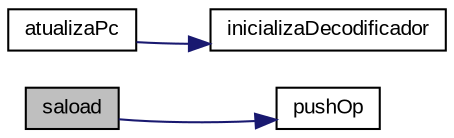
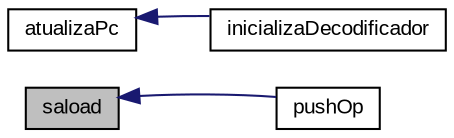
  digraph {
    fontname="Liberation Sans"
    rankdir=LR
    node [color=black fillcolor=white fontname="Liberation Sans" fontsize=10 shape=record style=filled]
    edge [color=midnightblue fontname="Liberation Sans" fontsize=10 labelfontname=Helvetica labelfontsize=10 style=solid]
    n1 [fillcolor=grey75 fontcolor=black height=0.2 label=saload width=0.4]
    n2 [height=0.2 label=pushOp width=0.4]
    n3 [height=0.2 label=atualizaPc width=0.4]
    n4 [height=0.2 label=inicializaDecodificador width=0.4]
-   n1 -> n2
-   n3 -> n4
+   n2 -> n1
+   n4 -> n3
  }
